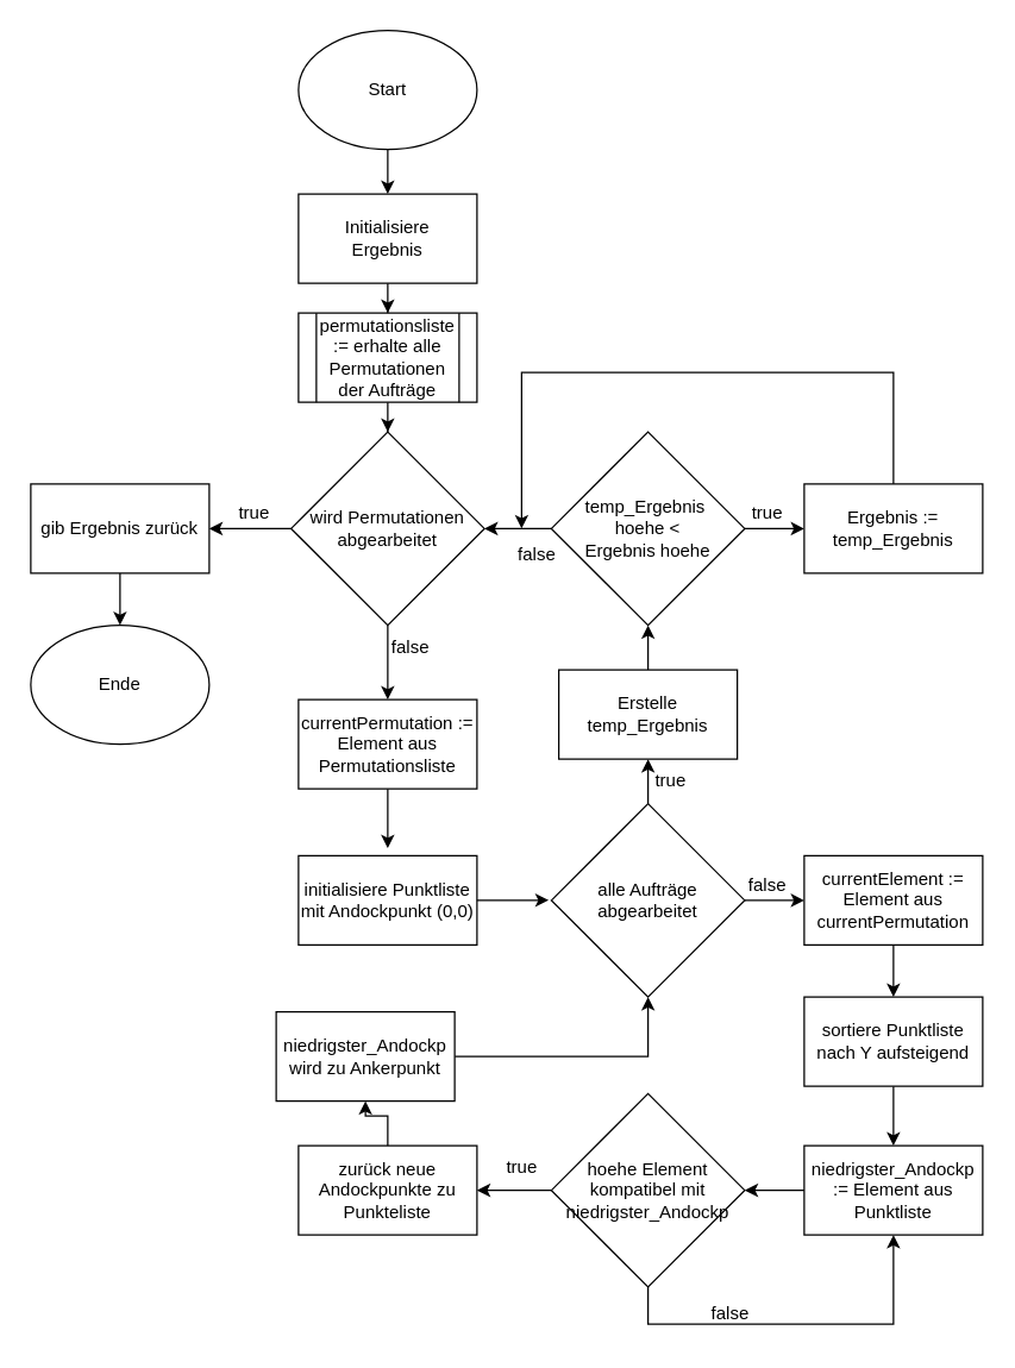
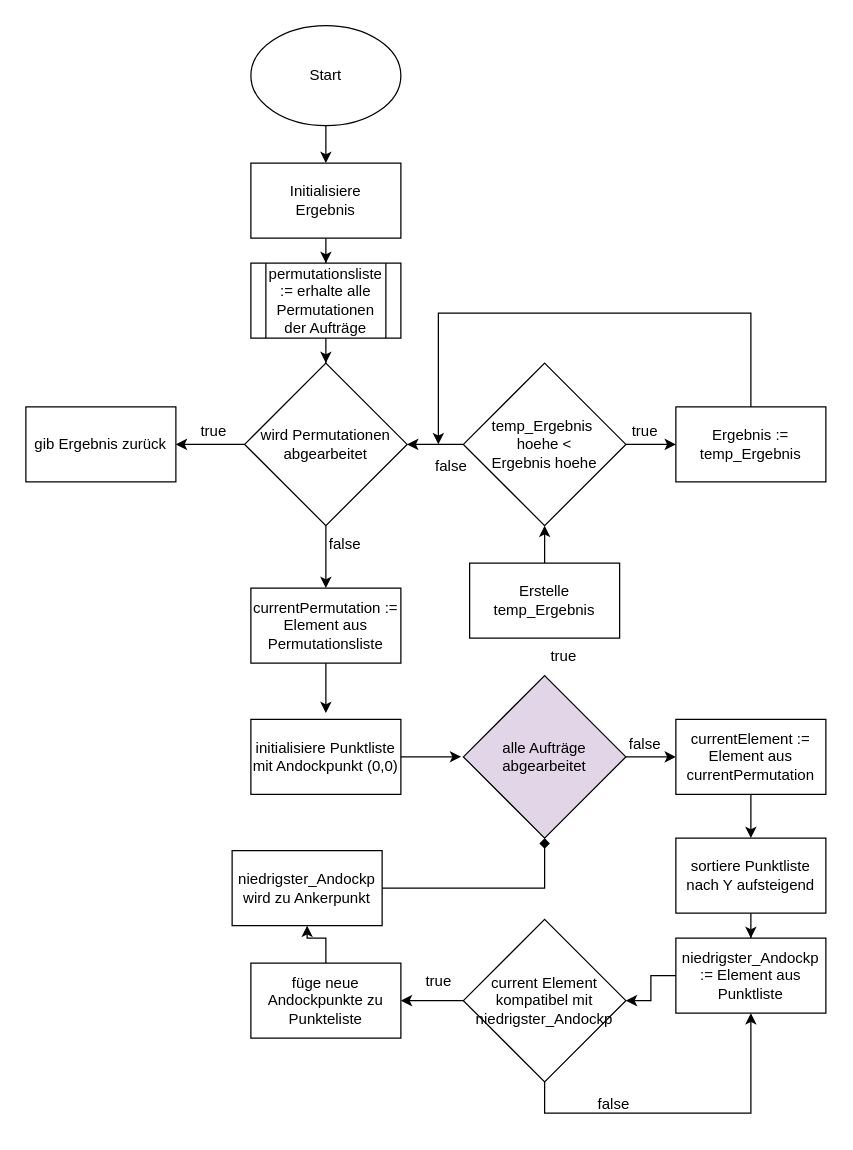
  <mxCell id="0" />
  <mxCell id="1" parent="0" />
  <mxCell id="2" style="edgeStyle=orthogonalEdgeStyle;rounded=0;orthogonalLoop=1;jettySize=auto;html=1;entryX=0.5;entryY=0;entryDx=0;entryDy=0;" edge="1" parent="1" source="3" target="5"><mxGeometry relative="1" as="geometry" /></mxCell>
  <mxCell id="3" value="Initialisiere&lt;div&gt;Ergebnis&lt;/div&gt;" style="rounded=0;whiteSpace=wrap;html=1;" vertex="1" parent="1"><mxGeometry x="200" y="130" width="120" height="60" as="geometry" /></mxCell>
  <mxCell id="4" style="edgeStyle=orthogonalEdgeStyle;rounded=0;orthogonalLoop=1;jettySize=auto;html=1;entryX=0.5;entryY=0;entryDx=0;entryDy=0;" edge="1" parent="1" source="5" target="9"><mxGeometry relative="1" as="geometry" /></mxCell>
  <mxCell id="5" value="permutationsliste := erhalte alle Permutationen der Aufträge" style="shape=process;whiteSpace=wrap;html=1;backgroundOutline=1;" vertex="1" parent="1"><mxGeometry x="200" y="210" width="120" height="60" as="geometry" /></mxCell>
  <mxCell id="6" value="" style="edgeStyle=orthogonalEdgeStyle;rounded=0;orthogonalLoop=1;jettySize=auto;html=1;" edge="1" parent="1" source="7"><mxGeometry relative="1" as="geometry"><mxPoint x="260" y="130" as="targetPoint" /></mxGeometry></mxCell>
  <mxCell id="7" value="Start" style="ellipse;whiteSpace=wrap;html=1;" vertex="1" parent="1"><mxGeometry x="200" y="20" width="120" height="80" as="geometry" /></mxCell>
  <mxCell id="8" style="edgeStyle=orthogonalEdgeStyle;rounded=0;orthogonalLoop=1;jettySize=auto;html=1;entryX=1;entryY=0.5;entryDx=0;entryDy=0;" edge="1" parent="1" source="9" target="11"><mxGeometry relative="1" as="geometry" /></mxCell>
  <mxCell id="9" value="wird Permutationen&lt;div&gt;abgearbeitet&lt;/div&gt;" style="rhombus;whiteSpace=wrap;html=1;" vertex="1" parent="1"><mxGeometry x="195" y="290" width="130" height="130" as="geometry" /></mxCell>
- <mxCell id="10" style="edgeStyle=orthogonalEdgeStyle;rounded=0;orthogonalLoop=1;jettySize=auto;html=1;entryX=0.5;entryY=0;entryDx=0;entryDy=0;" edge="1" parent="1" source="11" target="12"><mxGeometry relative="1" as="geometry" /></mxCell>
  <mxCell id="11" value="gib Ergebnis zurück" style="rounded=0;whiteSpace=wrap;html=1;" vertex="1" parent="1"><mxGeometry x="20" y="325" width="120" height="60" as="geometry" /></mxCell>
- <mxCell id="12" value="Ende" style="ellipse;whiteSpace=wrap;html=1;" vertex="1" parent="1"><mxGeometry x="20" y="420" width="120" height="80" as="geometry" /></mxCell>
  <mxCell id="13" value="currentPermutation :=&lt;div&gt;Element aus Permutationsliste&lt;/div&gt;" style="rounded=0;whiteSpace=wrap;html=1;" vertex="1" parent="1"><mxGeometry x="200" y="470" width="120" height="60" as="geometry" /></mxCell>
  <mxCell id="14" value="initialisiere Punktliste mit Andockpunkt (0,0)" style="rounded=0;whiteSpace=wrap;html=1;" vertex="1" parent="1"><mxGeometry x="200" y="575" width="120" height="60" as="geometry" /></mxCell>
  <mxCell id="15" style="edgeStyle=orthogonalEdgeStyle;rounded=0;orthogonalLoop=1;jettySize=auto;html=1;entryX=0;entryY=0.5;entryDx=0;entryDy=0;" edge="1" parent="1" source="17" target="19"><mxGeometry relative="1" as="geometry" /></mxCell>
- <mxCell id="16" style="edgeStyle=orthogonalEdgeStyle;rounded=0;orthogonalLoop=1;jettySize=auto;html=1;entryX=0.5;entryY=1;entryDx=0;entryDy=0;" edge="1" parent="1" source="17" target="45"><mxGeometry relative="1" as="geometry" /></mxCell>
- <mxCell id="17" value="alle Aufträge abgearbeitet" style="rhombus;whiteSpace=wrap;html=1;" vertex="1" parent="1"><mxGeometry x="370" y="540" width="130" height="130" as="geometry" /></mxCell>
+ <mxCell id="17" value="alle Aufträge abgearbeitet" style="rhombus;whiteSpace=wrap;html=1;fillColor=#e1d5e7;" vertex="1" parent="1"><mxGeometry x="370" y="540" width="130" height="130" as="geometry" /></mxCell>
  <mxCell id="18" style="edgeStyle=orthogonalEdgeStyle;rounded=0;orthogonalLoop=1;jettySize=auto;html=1;entryX=0.5;entryY=0;entryDx=0;entryDy=0;" edge="1" parent="1" source="19" target="21"><mxGeometry relative="1" as="geometry" /></mxCell>
  <mxCell id="19" value="currentElement := Element aus currentPermutation" style="rounded=0;whiteSpace=wrap;html=1;" vertex="1" parent="1"><mxGeometry x="540" y="575" width="120" height="60" as="geometry" /></mxCell>
  <mxCell id="20" style="edgeStyle=orthogonalEdgeStyle;rounded=0;orthogonalLoop=1;jettySize=auto;html=1;entryX=0.5;entryY=0;entryDx=0;entryDy=0;" edge="1" parent="1" source="21" target="22"><mxGeometry relative="1" as="geometry" /></mxCell>
  <mxCell id="21" value="sortiere Punktliste nach Y aufsteigend" style="rounded=0;whiteSpace=wrap;html=1;" vertex="1" parent="1"><mxGeometry x="540" y="670" width="120" height="60" as="geometry" /></mxCell>
- <mxCell id="22" value="niedrigster_Andockp := Element aus Punktliste" style="rounded=0;whiteSpace=wrap;html=1;" vertex="1" parent="1"><mxGeometry x="540" y="770" width="120" height="60" as="geometry" /></mxCell>
+ <mxCell id="22" value="niedrigster_Andockp := Element aus Punktliste" style="rounded=0;whiteSpace=wrap;html=1;" vertex="1" parent="1"><mxGeometry x="540" y="750" width="120" height="60" as="geometry" /></mxCell>
  <mxCell id="23" style="edgeStyle=orthogonalEdgeStyle;rounded=0;orthogonalLoop=1;jettySize=auto;html=1;entryX=0.5;entryY=1;entryDx=0;entryDy=0;" edge="1" parent="1" source="25" target="22"><mxGeometry relative="1" as="geometry"><mxPoint x="500" y="900" as="targetPoint" /><Array as="points"><mxPoint x="435" y="890" /><mxPoint x="600" y="890" /></Array></mxGeometry></mxCell>
  <mxCell id="24" style="edgeStyle=orthogonalEdgeStyle;rounded=0;orthogonalLoop=1;jettySize=auto;html=1;entryX=1;entryY=0.5;entryDx=0;entryDy=0;" edge="1" parent="1" source="25" target="41"><mxGeometry relative="1" as="geometry" /></mxCell>
- <mxCell id="25" value="hoehe Element kompatibel mit niedrigster_Andockp" style="rhombus;whiteSpace=wrap;html=1;" vertex="1" parent="1"><mxGeometry x="370" y="735" width="130" height="130" as="geometry" /></mxCell>
+ <mxCell id="25" value="current Element kompatibel mit niedrigster_Andockp" style="rhombus;whiteSpace=wrap;html=1;" vertex="1" parent="1"><mxGeometry x="370" y="735" width="130" height="130" as="geometry" /></mxCell>
  <mxCell id="26" style="edgeStyle=orthogonalEdgeStyle;rounded=0;orthogonalLoop=1;jettySize=auto;html=1;entryX=1;entryY=0.5;entryDx=0;entryDy=0;" edge="1" parent="1" source="28" target="9"><mxGeometry relative="1" as="geometry" /></mxCell>
  <mxCell id="27" style="edgeStyle=orthogonalEdgeStyle;rounded=0;orthogonalLoop=1;jettySize=auto;html=1;entryX=0;entryY=0.5;entryDx=0;entryDy=0;" edge="1" parent="1" source="28" target="30"><mxGeometry relative="1" as="geometry" /></mxCell>
  <mxCell id="28" value="temp_Ergebnis&amp;nbsp;&lt;div&gt;hoehe &amp;lt;&lt;/div&gt;&lt;div&gt;Ergebnis hoehe&lt;/div&gt;" style="rhombus;whiteSpace=wrap;html=1;" vertex="1" parent="1"><mxGeometry x="370" y="290" width="130" height="130" as="geometry" /></mxCell>
  <mxCell id="29" style="edgeStyle=orthogonalEdgeStyle;rounded=0;orthogonalLoop=1;jettySize=auto;html=1;" edge="1" parent="1" source="30"><mxGeometry relative="1" as="geometry"><mxPoint x="350" y="355" as="targetPoint" /><Array as="points"><mxPoint x="600" y="250" /><mxPoint x="350" y="250" /></Array></mxGeometry></mxCell>
  <mxCell id="30" value="Ergebnis := temp_Ergebnis" style="rounded=0;whiteSpace=wrap;html=1;" vertex="1" parent="1"><mxGeometry x="540" y="325" width="120" height="60" as="geometry" /></mxCell>
  <mxCell id="31" style="edgeStyle=orthogonalEdgeStyle;rounded=0;orthogonalLoop=1;jettySize=auto;html=1;entryX=0.5;entryY=0;entryDx=0;entryDy=0;" edge="1" parent="1" source="9" target="13"><mxGeometry relative="1" as="geometry" /></mxCell>
  <mxCell id="32" style="edgeStyle=orthogonalEdgeStyle;rounded=0;orthogonalLoop=1;jettySize=auto;html=1;" edge="1" parent="1" source="13"><mxGeometry relative="1" as="geometry"><mxPoint x="260" y="570" as="targetPoint" /></mxGeometry></mxCell>
  <mxCell id="33" style="edgeStyle=orthogonalEdgeStyle;rounded=0;orthogonalLoop=1;jettySize=auto;html=1;entryX=-0.014;entryY=0.499;entryDx=0;entryDy=0;entryPerimeter=0;" edge="1" parent="1" source="14" target="17"><mxGeometry relative="1" as="geometry" /></mxCell>
  <mxCell id="34" style="edgeStyle=orthogonalEdgeStyle;rounded=0;orthogonalLoop=1;jettySize=auto;html=1;entryX=1;entryY=0.5;entryDx=0;entryDy=0;" edge="1" parent="1" source="22" target="25"><mxGeometry relative="1" as="geometry" /></mxCell>
  <mxCell id="35" value="true" style="text;html=1;align=center;verticalAlign=middle;resizable=0;points=[];autosize=1;strokeColor=none;fillColor=none;" vertex="1" parent="1"><mxGeometry x="330" y="770" width="40" height="30" as="geometry" /></mxCell>
  <mxCell id="36" value="false" style="text;html=1;align=center;verticalAlign=middle;resizable=0;points=[];autosize=1;strokeColor=none;fillColor=none;" vertex="1" parent="1"><mxGeometry x="465" y="868" width="50" height="30" as="geometry" /></mxCell>
  <mxCell id="37" value="false" style="text;html=1;align=center;verticalAlign=middle;resizable=0;points=[];autosize=1;strokeColor=none;fillColor=none;" vertex="1" parent="1"><mxGeometry x="490" y="580" width="50" height="30" as="geometry" /></mxCell>
  <mxCell id="38" value="true" style="text;html=1;align=center;verticalAlign=middle;resizable=0;points=[];autosize=1;strokeColor=none;fillColor=none;" vertex="1" parent="1"><mxGeometry x="430" y="510" width="40" height="30" as="geometry" /></mxCell>
  <mxCell id="39" value="true" style="text;html=1;align=center;verticalAlign=middle;resizable=0;points=[];autosize=1;strokeColor=none;fillColor=none;" vertex="1" parent="1"><mxGeometry x="495" y="330" width="40" height="30" as="geometry" /></mxCell>
  <mxCell id="40" style="edgeStyle=orthogonalEdgeStyle;rounded=0;orthogonalLoop=1;jettySize=auto;html=1;entryX=0.5;entryY=1;entryDx=0;entryDy=0;" edge="1" parent="1" source="41" target="43"><mxGeometry relative="1" as="geometry" /></mxCell>
- <mxCell id="41" value="zurück neue Andockpunkte zu Punkteliste" style="whiteSpace=wrap;html=1;" vertex="1" parent="1"><mxGeometry x="200" y="770" width="120" height="60" as="geometry" /></mxCell>
- <mxCell id="42" style="edgeStyle=orthogonalEdgeStyle;rounded=0;orthogonalLoop=1;jettySize=auto;html=1;entryX=0.5;entryY=1;entryDx=0;entryDy=0;" edge="1" parent="1" source="43" target="17"><mxGeometry relative="1" as="geometry" /></mxCell>
+ <mxCell id="41" value="füge neue Andockpunkte zu Punkteliste" style="whiteSpace=wrap;html=1;" vertex="1" parent="1"><mxGeometry x="200" y="770" width="120" height="60" as="geometry" /></mxCell>
+ <mxCell id="42" style="edgeStyle=orthogonalEdgeStyle;rounded=0;orthogonalLoop=1;jettySize=auto;html=1;entryX=0.5;entryY=1;entryDx=0;entryDy=0;endArrow=diamond;" edge="1" parent="1" source="43" target="17"><mxGeometry relative="1" as="geometry" /></mxCell>
  <mxCell id="43" value="niedrigster_Andockp wird zu Ankerpunkt" style="rounded=0;whiteSpace=wrap;html=1;" vertex="1" parent="1"><mxGeometry x="185" y="680" width="120" height="60" as="geometry" /></mxCell>
  <mxCell id="44" style="edgeStyle=orthogonalEdgeStyle;rounded=0;orthogonalLoop=1;jettySize=auto;html=1;entryX=0.5;entryY=1;entryDx=0;entryDy=0;" edge="1" parent="1" source="45" target="28"><mxGeometry relative="1" as="geometry" /></mxCell>
  <mxCell id="45" value="Erstelle temp_Ergebnis" style="whiteSpace=wrap;html=1;" vertex="1" parent="1"><mxGeometry x="375" y="450" width="120" height="60" as="geometry" /></mxCell>
  <mxCell id="46" value="false" style="text;html=1;align=center;verticalAlign=middle;resizable=0;points=[];autosize=1;strokeColor=none;fillColor=none;" vertex="1" parent="1"><mxGeometry x="335" y="358" width="50" height="30" as="geometry" /></mxCell>
  <mxCell id="47" value="false" style="text;html=1;align=center;verticalAlign=middle;resizable=0;points=[];autosize=1;strokeColor=none;fillColor=none;" vertex="1" parent="1"><mxGeometry x="250" y="420" width="50" height="30" as="geometry" /></mxCell>
  <mxCell id="48" value="true" style="text;html=1;align=center;verticalAlign=middle;resizable=0;points=[];autosize=1;strokeColor=none;fillColor=none;" vertex="1" parent="1"><mxGeometry x="150" y="330" width="40" height="30" as="geometry" /></mxCell>
